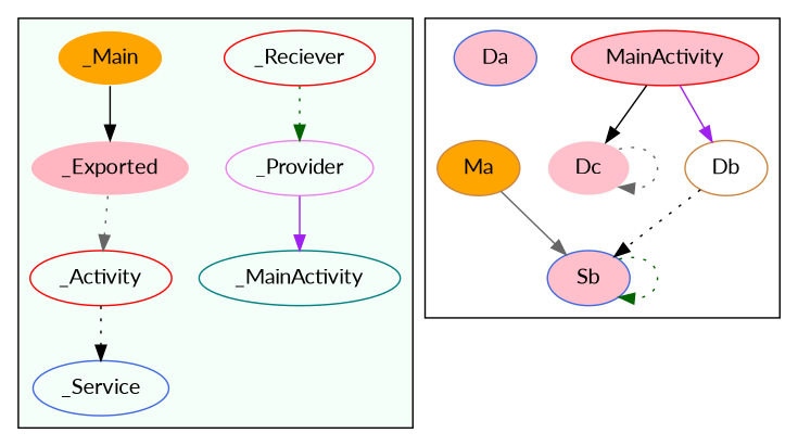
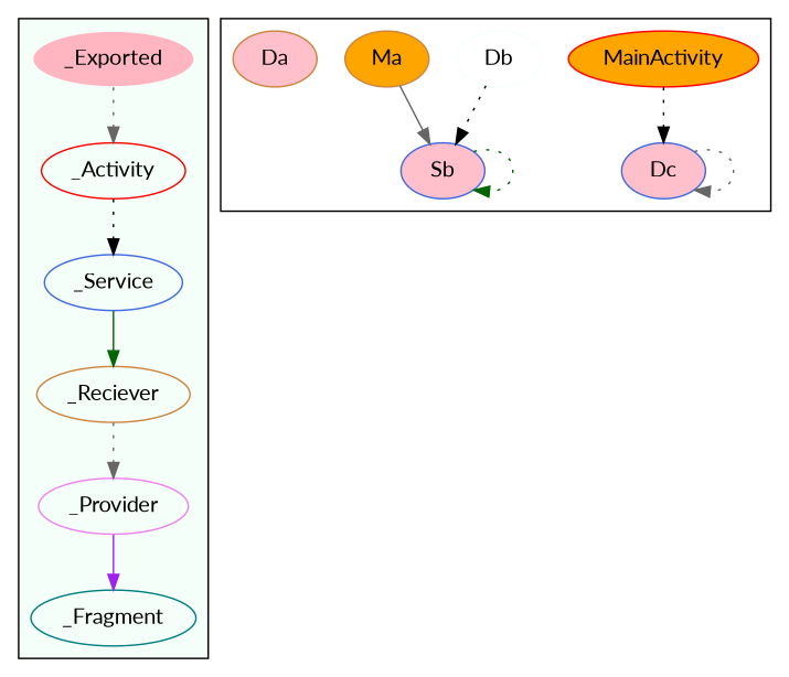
  digraph {
    fontname=Lato
    node [color=peru fontname=Lato style=filled]
    edge [color=black fontname=Lato style=dotted]
    _Activity [color=red style=""]
    _Service [color=royalblue style=""]
-   _Reciever [color=red style=""]
+   _Reciever [style=""]
    _Provider [color=violet style=""]
-   _Fragment [color=teal label=_MainActivity style=""]
-   _Main [color=mintcream fillcolor=orange]
+   _Fragment [color=teal style=""]
    _Exported [color=mintcream fillcolor=lightpink]
-   MainActivity [color=red fillcolor=pink]
+   MainActivity [color=red fillcolor=orange]
    Sb [color=royalblue fillcolor=pink]
-   Dc [color=mintcream fillcolor=pink]
-   Db [style=""]
+   Dc [color=royalblue fillcolor=pink]
+   Db [color=mintcream style=""]
    Ma [fillcolor=orange]
-   Da [color=royalblue fillcolor=pink]
+   Da [fillcolor=pink]
    subgraph cluster_1 {
      bgcolor=mintcream
      _Activity
      _Service
      _Reciever
      _Provider
      _Fragment
-     _Main
      _Exported
    }
    subgraph cluster_2 {
      MainActivity
      Sb
      Dc
      Db
      Ma
      Da
    }
    _Activity -> _Service
-   _Reciever -> _Provider [color=darkgreen]
+   _Service -> _Reciever [color=darkgreen style=solid]
+   _Reciever -> _Provider [color=gray40]
    _Provider -> _Fragment [color=purple style=solid]
-   _Main -> _Exported [style=solid]
    _Exported -> _Activity [color=gray40]
-   MainActivity -> Dc [style=solid]
-   MainActivity -> Db [color=purple style=solid]
+   MainActivity -> Dc
    Sb -> Sb [color=darkgreen]
    Dc -> Dc [color=gray40]
    Db -> Sb
    Ma -> Sb [color=gray40 style=solid]
  }
